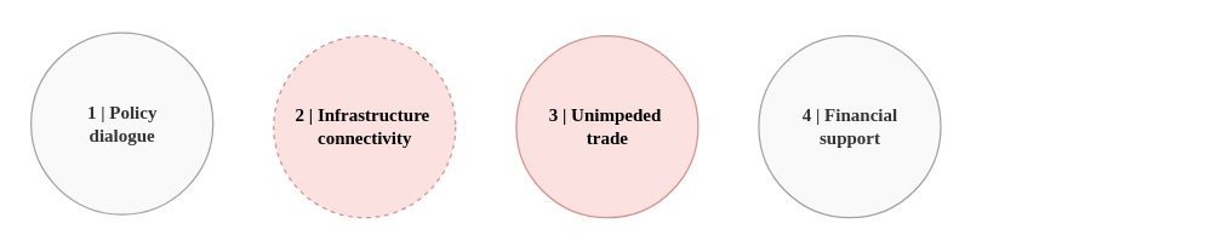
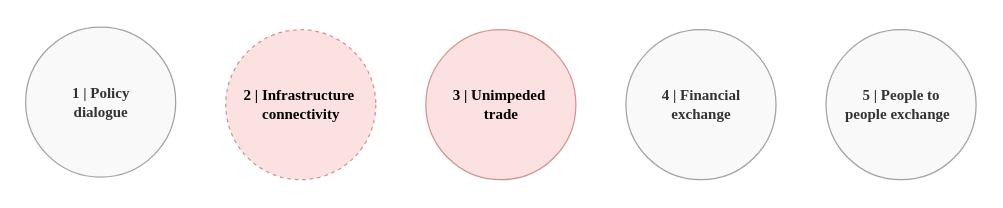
  <mxCell id="0" />
  <mxCell id="1" parent="0" />
  <mxCell id="2" value="2 | Infrastructure&amp;nbsp;&lt;br&gt;connectivity" style="ellipse;fillColor=#f8cecc;opacity=60;strokeColor=#b85450;html=1;fontStyle=1;fontFamily=cardo;dashed=1;" parent="1" vertex="1"><mxGeometry x="180" y="23.06" width="120" height="120" as="geometry" /></mxCell>
  <mxCell id="3" value="3 | Unimpeded&amp;nbsp;&lt;br&gt;trade" style="ellipse;fillColor=#f8cecc;opacity=60;strokeColor=#b85450;html=1;fontStyle=1;fontFamily=cardo;" parent="1" vertex="1"><mxGeometry x="340" y="23.06" width="120" height="120" as="geometry" /></mxCell>
  <mxCell id="4" value="1 | Policy &lt;br&gt;dialogue" style="ellipse;fillColor=#f5f5f5;opacity=60;strokeColor=#666666;html=1;fontStyle=1;fontColor=#333333;fontFamily=cardo;" parent="1" vertex="1"><mxGeometry x="20" y="20.94" width="120" height="120" as="geometry" /></mxCell>
- <mxCell id="5" value="4 | Financial &lt;br&gt;support" style="ellipse;fillColor=#f5f5f5;opacity=60;strokeColor=#666666;html=1;fontStyle=1;fontColor=#333333;fontFamily=cardo;" parent="1" vertex="1"><mxGeometry x="500" y="23.06" width="120" height="120" as="geometry" /></mxCell>
+ <mxCell id="5" value="4 | Financial &lt;br&gt;exchange" style="ellipse;fillColor=#f5f5f5;opacity=60;strokeColor=#666666;html=1;fontStyle=1;fontColor=#333333;fontFamily=cardo;" parent="1" vertex="1"><mxGeometry x="500" y="23.06" width="120" height="120" as="geometry" /></mxCell>
+ <mxCell id="6" value="5 | People to &lt;br&gt;people exchange&amp;nbsp;&amp;nbsp;" style="ellipse;fillColor=#f5f5f5;opacity=60;strokeColor=#666666;html=1;fontStyle=1;fontColor=#333333;aspect=fixed;fontFamily=cardo;" parent="1" vertex="1"><mxGeometry x="660" y="23.06" width="120" height="120" as="geometry" /></mxCell>
